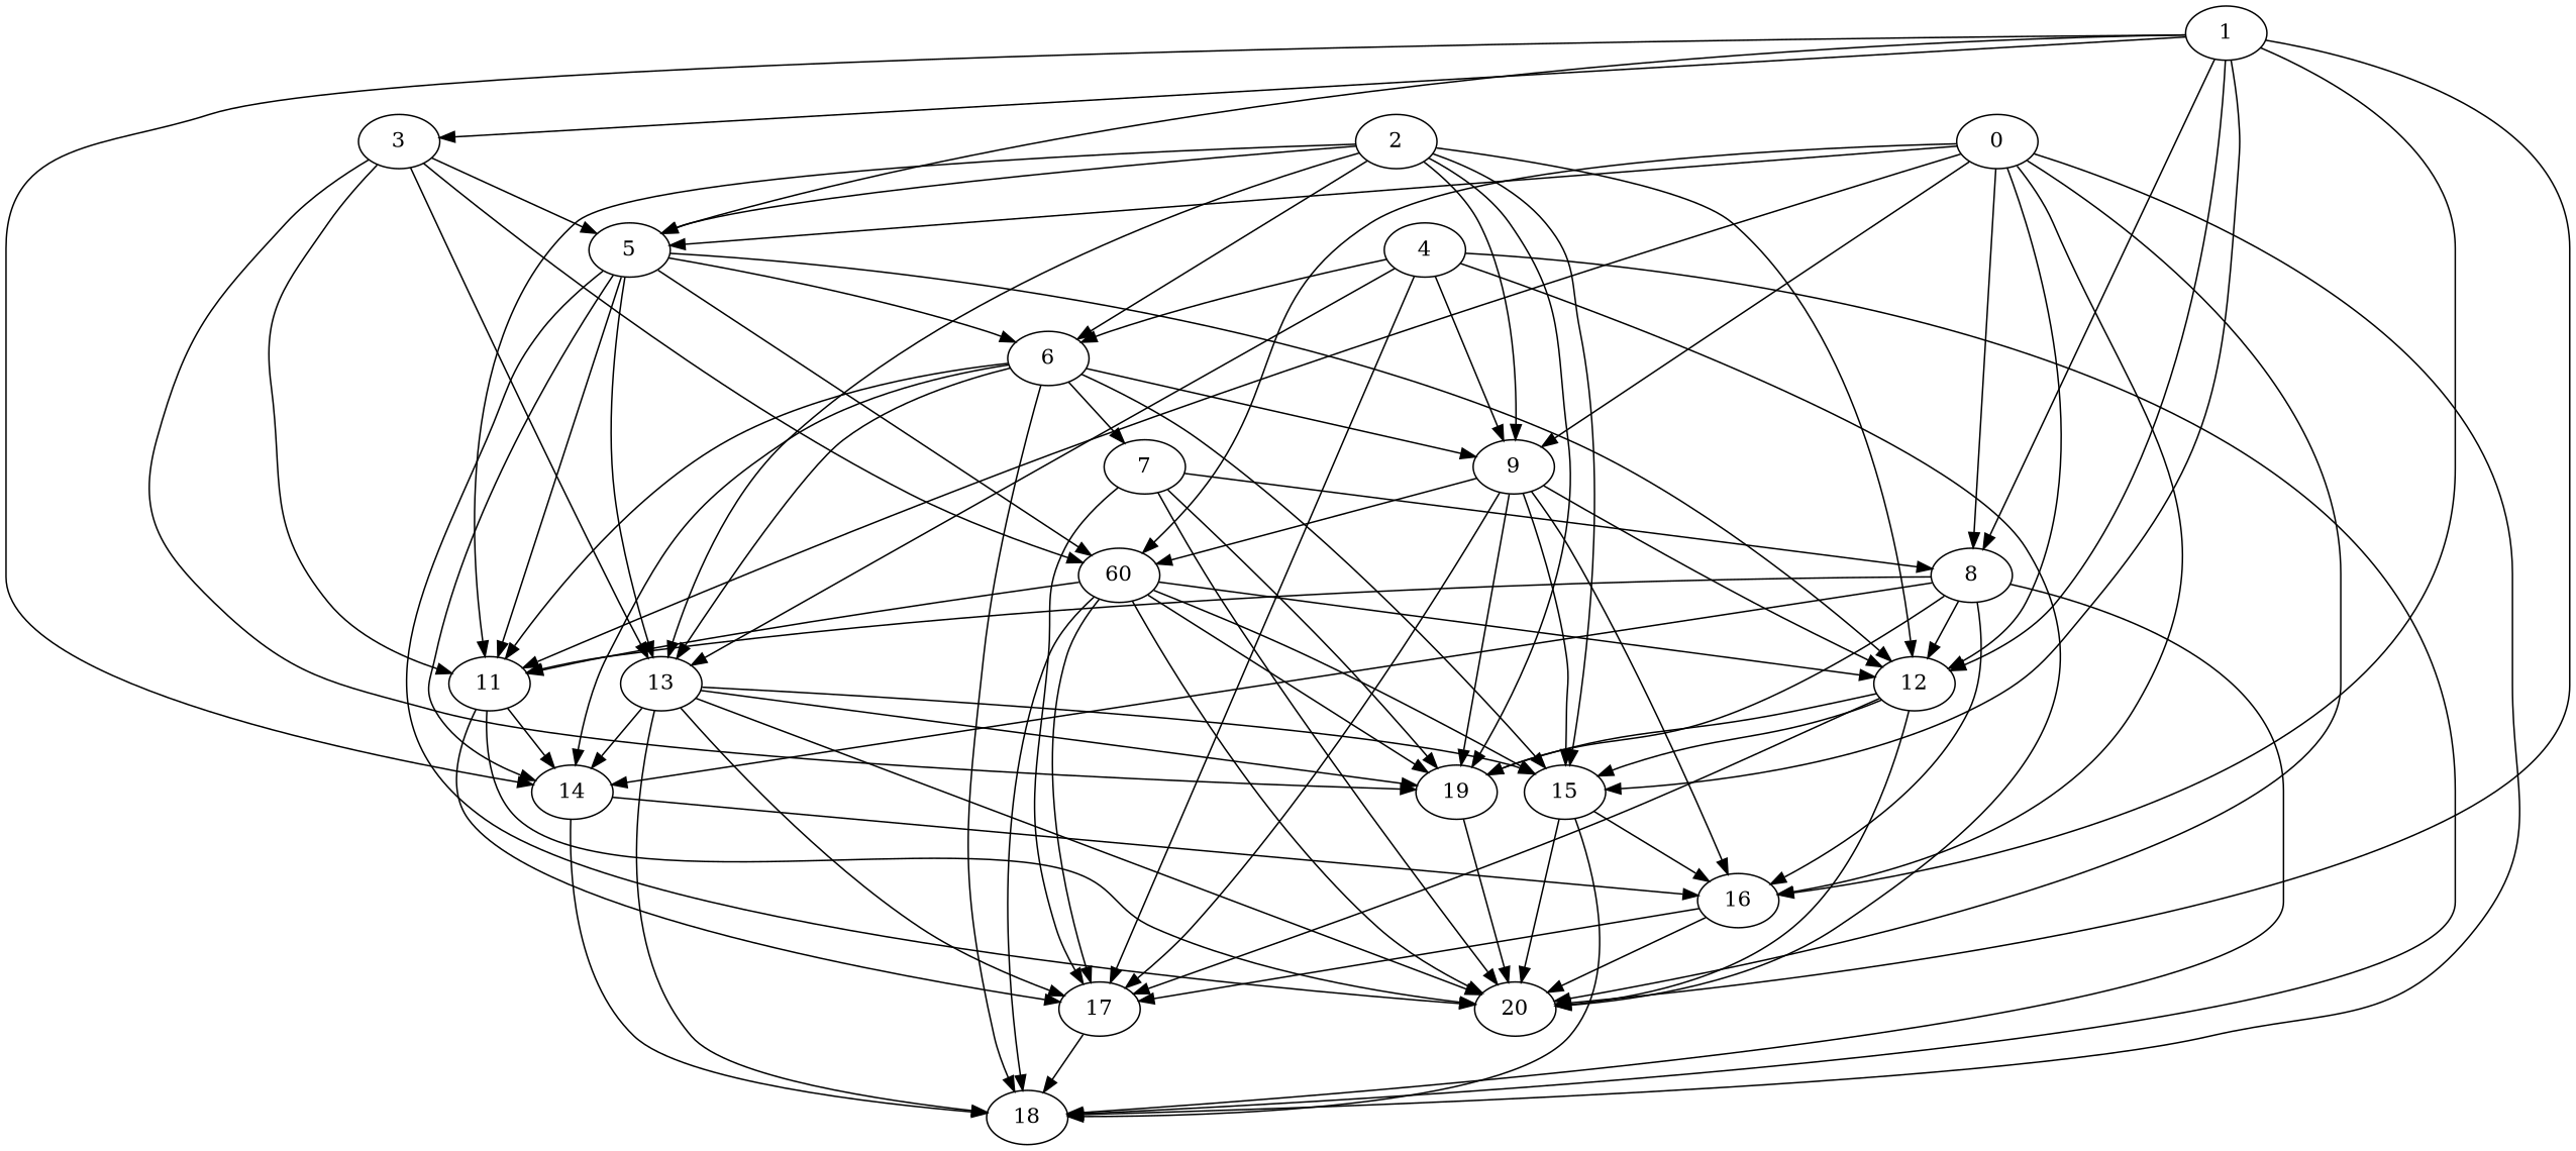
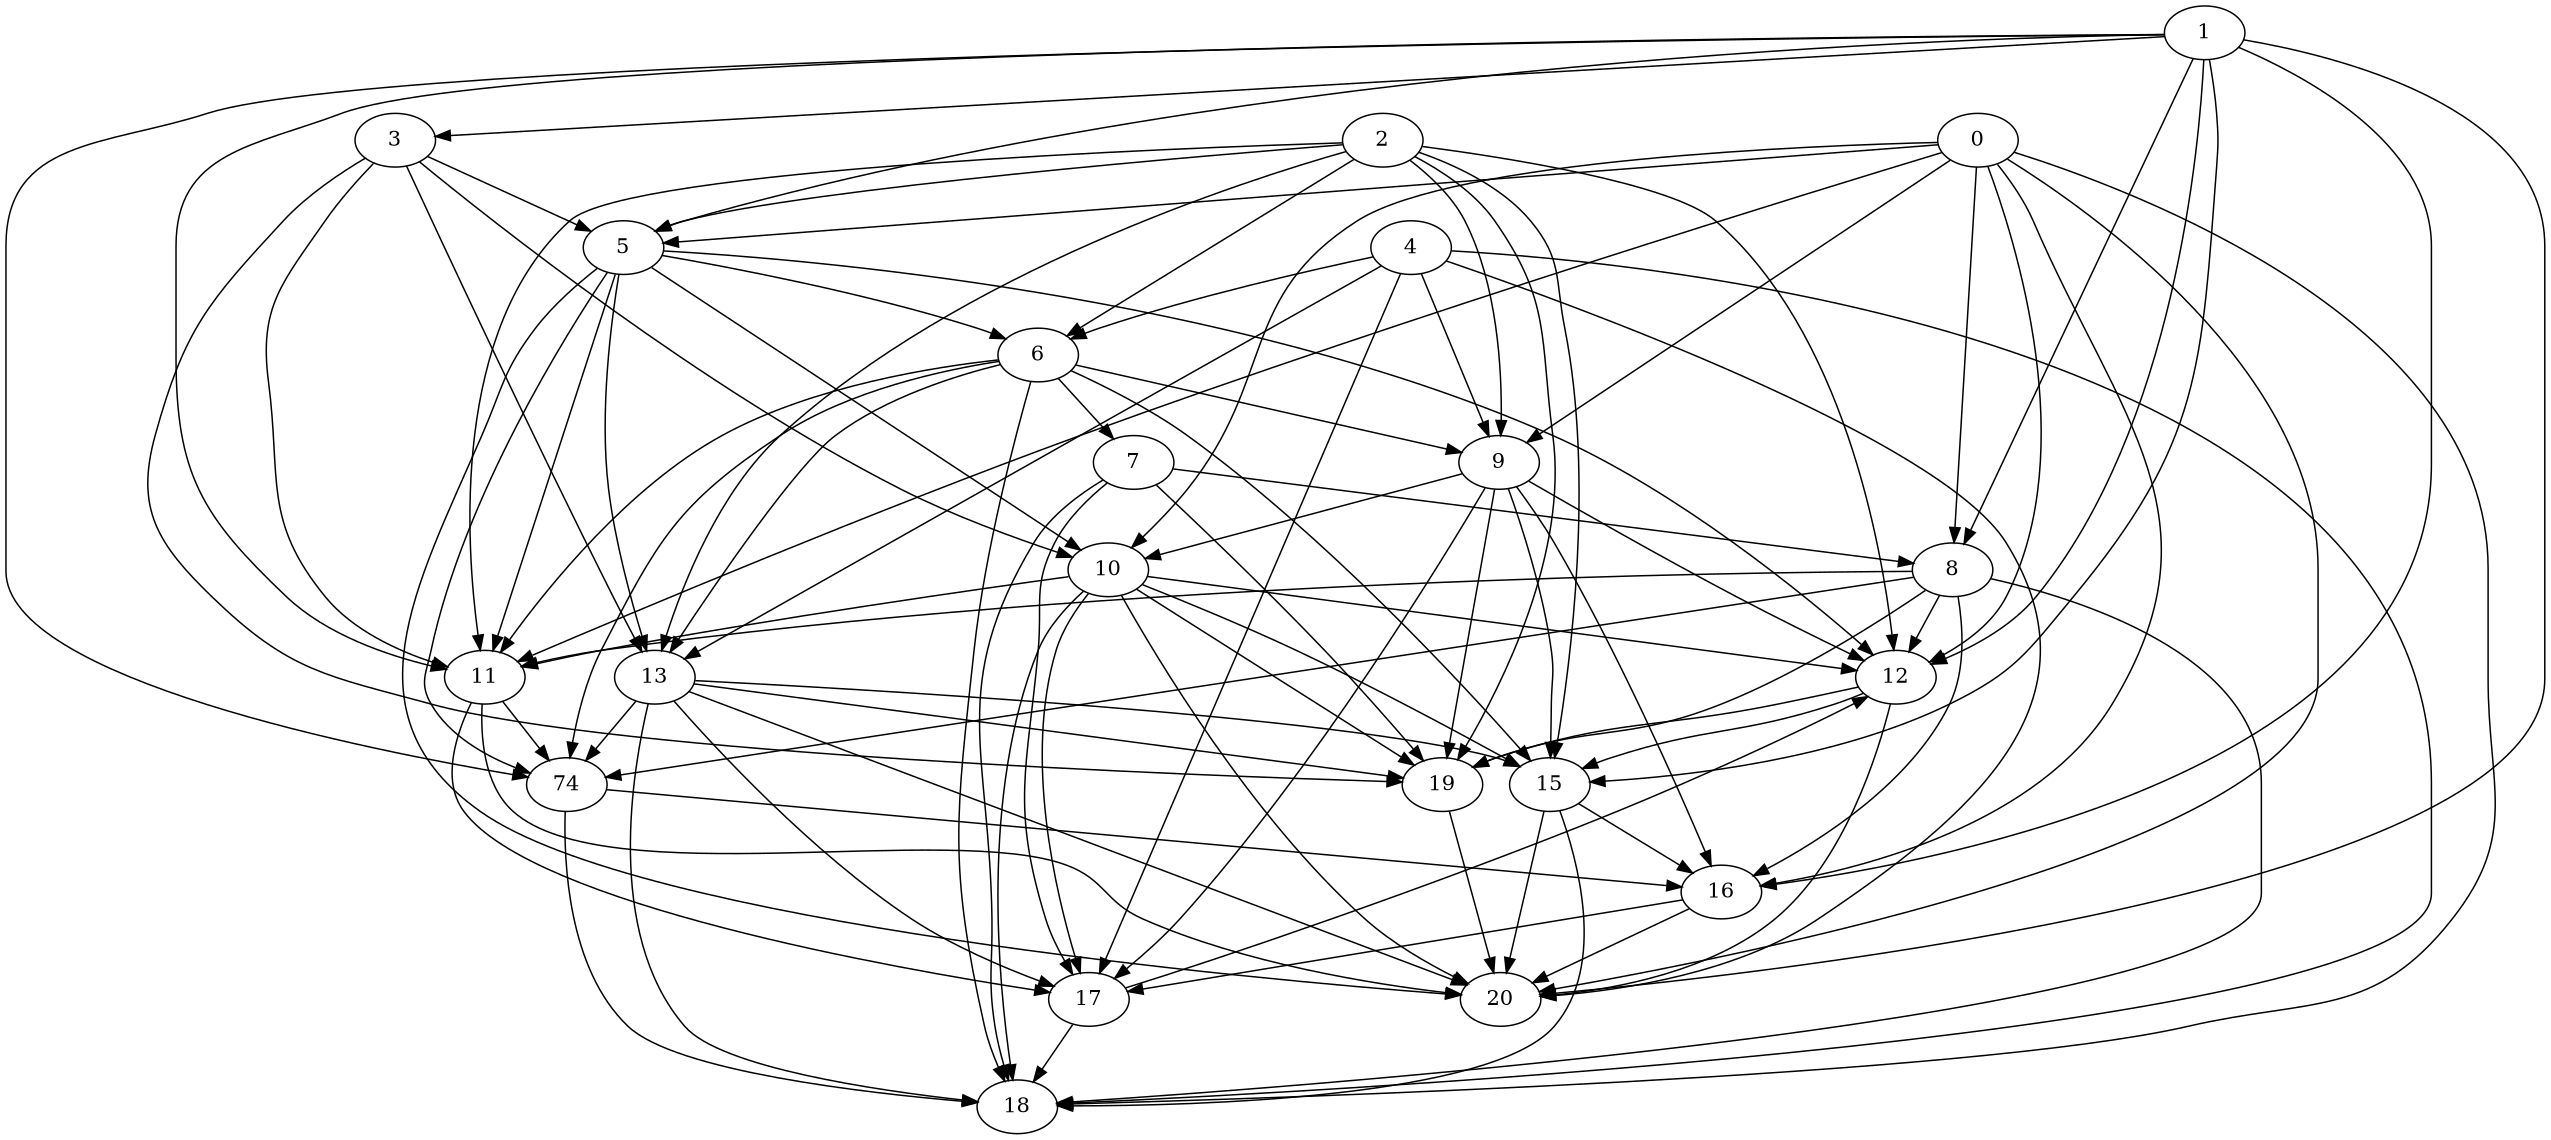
  digraph {
    "Duplicate states"=0
    GraphType=Random
    "Max states in OPEN"=0
    Modes="120000ms; topo-ordered tasks, ; Pruning: task equivalence, fixed order ready list, ; F-value: ; Optimisation: best schedule length (SL) optimisation on equal, "
    NumberOfTasks=21
    "Pruned using list schedule length"=2541
    "States removed from OPEN"=0
    TargetSystem="Homogeneous-2"
    "Time to schedule (ms)"=263
    "Total idle time"=1070
    "Total schedule length"=3690
    "Total sequential time"=5904
    "Total states created"=9940
    node [Processor=1 "Start time"=0 Weight=410]
    edge [Weight=4]
    0 ["Finish time"=492 Processor=0 "Start time"=82]
    5 ["Finish time"=943 "Start time"=533]
    9 ["Finish time"=1722 "Start time"=1353 Weight=369]
-   10 ["Finish time"=2009 "Start time"=1722 Weight=287 label=60]
+   10 ["Finish time"=2009 "Start time"=1722 Weight=287]
    8 ["Finish time"=1560 Processor=0 "Start time"=1437 Weight=123]
    12 ["Finish time"=2419 "Start time"=2009]
    11 ["Finish time"=2100 Processor=0 "Start time"=2018 Weight=82]
    16 ["Finish time"=2870 "Start time"=2706 Weight=164]
    18 ["Finish time"=3690 "Start time"=3280]
    20 ["Finish time"=3284 Processor=0 "Start time"=2874]
    6 ["Finish time"=1353 "Start time"=943]
    13 ["Finish time"=1321 Processor=0 "Start time"=952 Weight=369]
-   14 ["Finish time"=2428 Processor=0 "Start time"=2100 Weight=328]
+   14 ["Finish time"=2428 Processor=0 "Start time"=2100 Weight=328 label=74]
    15 ["Finish time"=2706 "Start time"=2419 Weight=287]
    19 ["Finish time"=2674 Processor=0 "Start time"=2428 Weight=246]
    17 ["Finish time"=3280 "Start time"=2870]
    7 ["Finish time"=1437 Processor=0 "Start time"=1355 Weight=82]
    2 ["Finish time"=369 Weight=369]
    1 ["Finish time"=82 Processor=0 Weight=82]
    3 ["Finish time"=533 "Start time"=369 Weight=164]
    4 ["Finish time"=574 Processor=0 "Start time"=492 Weight=82]
    0 -> 5 [Weight=7]
    0 -> 9 [Weight=6]
    0 -> 10 [Weight=8]
    0 -> 8 [Weight=7]
    0 -> 12 [Weight=2]
    0 -> 11 [Weight=7]
    0 -> 16 [Weight=5]
    0 -> 18 [Weight=5]
    0 -> 20 [Weight=5]
    5 -> 10 [Weight=9]
    5 -> 12 [Weight=8]
    5 -> 11 [Weight=10]
    5 -> 20 [Weight=9]
    5 -> 6 [Weight=9]
    5 -> 13 [Weight=9]
    5 -> 14 [Weight=3]
    9 -> 10 [Weight=2]
    9 -> 12 [Weight=7]
    9 -> 16 [Weight=5]
    9 -> 15 [Weight=3]
    9 -> 19 [Weight=8]
    9 -> 17 [Weight=8]
    10 -> 12 [Weight=6]
    10 -> 11 [Weight=9]
    10 -> 18 [Weight=10]
    10 -> 20 [Weight=5]
    10 -> 15 [Weight=7]
    10 -> 19
    10 -> 17 [Weight=8]
    8 -> 12 [Weight=10]
    8 -> 11 [Weight=3]
    8 -> 16 [Weight=8]
    8 -> 18 [Weight=3]
    8 -> 14 [Weight=10]
    8 -> 19 [Weight=7]
    12 -> 20 [Weight=9]
    12 -> 15 [Weight=5]
    12 -> 19
-   12 -> 17 [Weight=6]
+   17 -> 12 [Weight=6]
    11 -> 20 [Weight=5]
    11 -> 14
    11 -> 17 [Weight=10]
    16 -> 20
    16 -> 17
    6 -> 9 [Weight=6]
    6 -> 11 [Weight=9]
    6 -> 18 [Weight=9]
    6 -> 13 [Weight=5]
    6 -> 14 [Weight=10]
    6 -> 15 [Weight=7]
    6 -> 7 [Weight=2]
    13 -> 18
    13 -> 20 [Weight=10]
    13 -> 14 [Weight=2]
    13 -> 15 [Weight=10]
    13 -> 19
    13 -> 17 [Weight=7]
    14 -> 16 [Weight=5]
    14 -> 18 [Weight=6]
    15 -> 16 [Weight=7]
    15 -> 18 [Weight=2]
    15 -> 20 [Weight=9]
    19 -> 20 [Weight=5]
    17 -> 18 [Weight=6]
    7 -> 8
-   7 -> 20
+   7 -> 18
    7 -> 19 [Weight=3]
    7 -> 17 [Weight=9]
    2 -> 5
    2 -> 9
    2 -> 12
    2 -> 11 [Weight=10]
    2 -> 6
    2 -> 13 [Weight=5]
    2 -> 15 [Weight=2]
    2 -> 19
    1 -> 5 [Weight=2]
    1 -> 8 [Weight=8]
    1 -> 12 [Weight=9]
+   1 -> 11 [Weight=2]
    1 -> 16 [Weight=9]
    1 -> 20 [Weight=5]
    1 -> 14 [Weight=10]
    1 -> 15
    1 -> 3
    3 -> 5 [Weight=10]
    3 -> 10 [Weight=2]
    3 -> 11 [Weight=7]
    3 -> 13 [Weight=8]
    3 -> 19 [Weight=3]
    4 -> 9 [Weight=2]
    4 -> 18 [Weight=5]
    4 -> 20
    4 -> 6 [Weight=5]
    4 -> 13 [Weight=8]
    4 -> 17 [Weight=10]
  }
